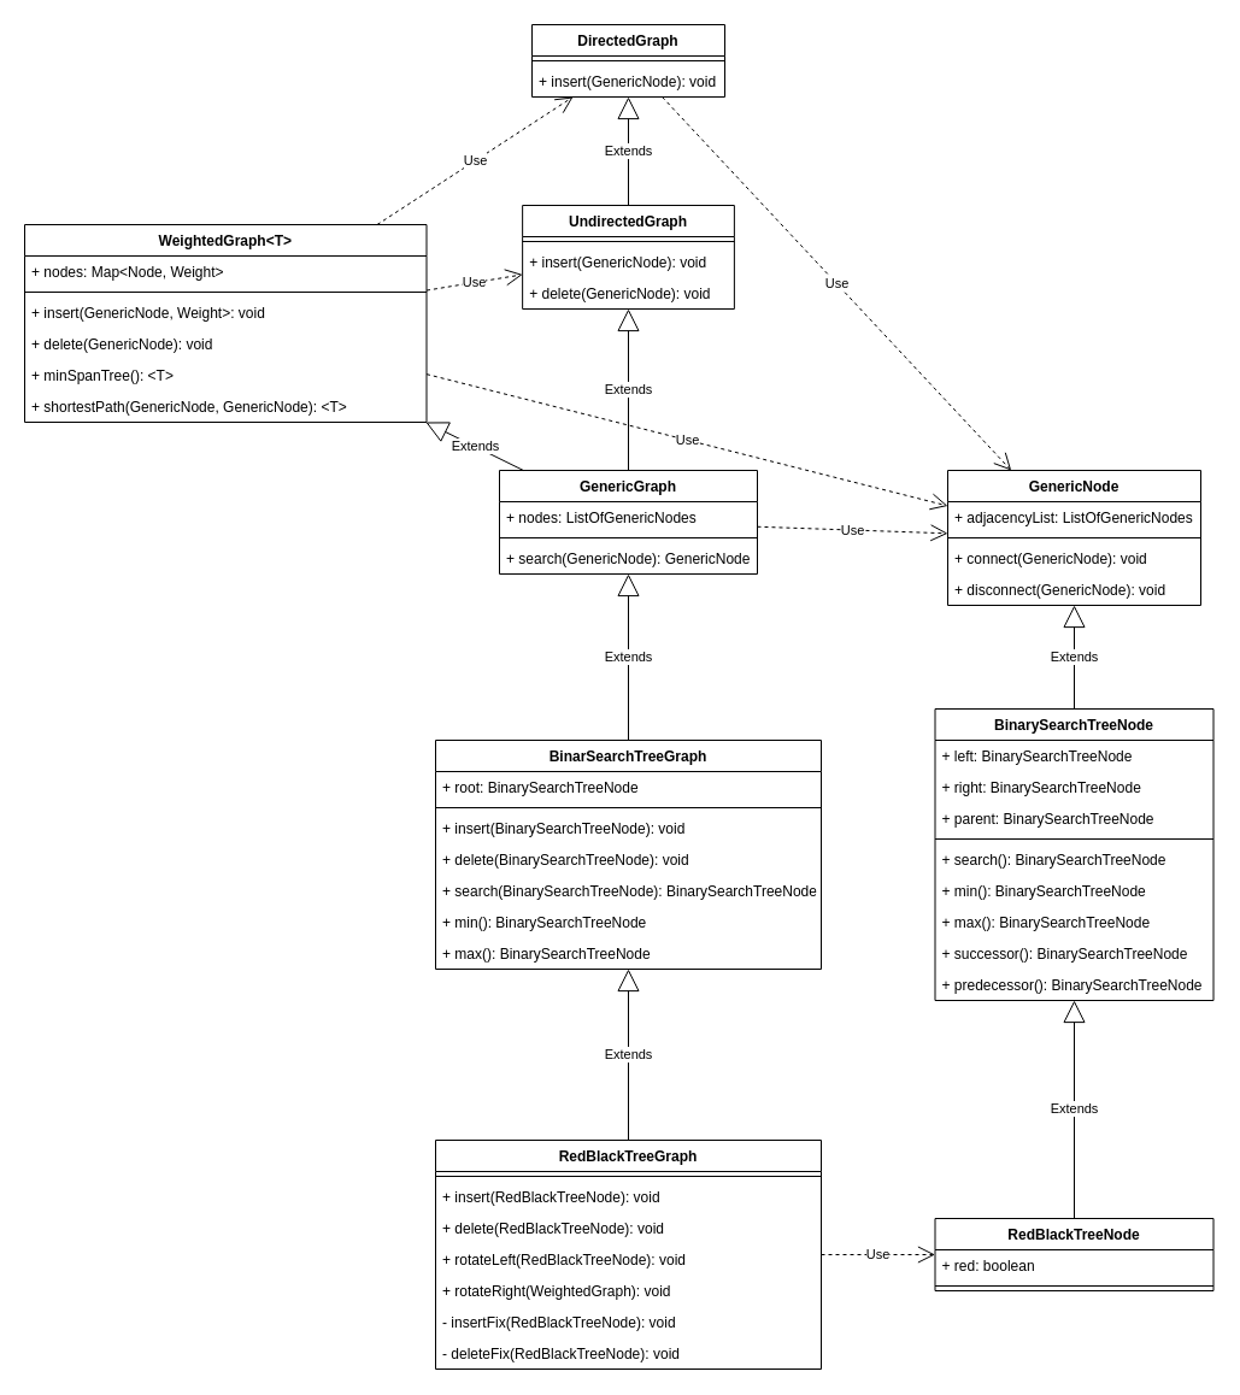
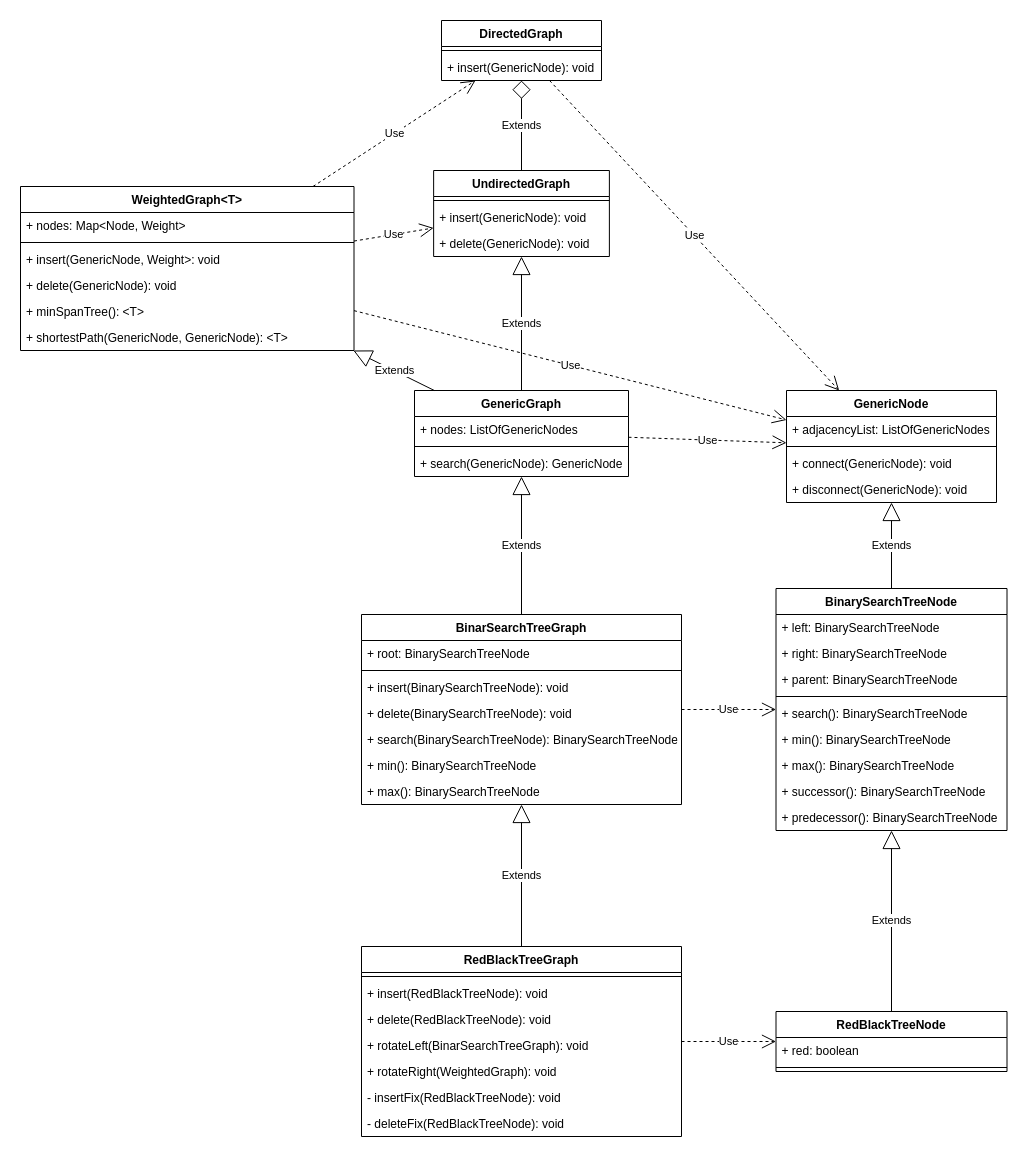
  <mxCell id="0" />
  <mxCell id="1" parent="0" />
  <mxCell id="2" value="GenericGraph" style="swimlane;fontStyle=1;align=center;verticalAlign=top;childLayout=stackLayout;horizontal=1;startSize=26;horizontalStack=0;resizeParent=1;resizeParentMax=0;resizeLast=0;collapsible=1;marginBottom=0;" parent="1" vertex="1"><mxGeometry x="414" y="390" width="214" height="86" as="geometry" /></mxCell>
  <mxCell id="3" value="+ nodes: ListOfGenericNodes" style="text;strokeColor=none;fillColor=none;align=left;verticalAlign=top;spacingLeft=4;spacingRight=4;overflow=hidden;rotatable=0;points=[[0,0.5],[1,0.5]];portConstraint=eastwest;" parent="2" vertex="1"><mxGeometry y="26" width="214" height="26" as="geometry" /></mxCell>
  <mxCell id="4" value="" style="line;strokeWidth=1;fillColor=none;align=left;verticalAlign=middle;spacingTop=-1;spacingLeft=3;spacingRight=3;rotatable=0;labelPosition=right;points=[];portConstraint=eastwest;" parent="2" vertex="1"><mxGeometry y="52" width="214" height="8" as="geometry" /></mxCell>
  <mxCell id="5" value="+ search(GenericNode): GenericNode" style="text;strokeColor=none;fillColor=none;align=left;verticalAlign=top;spacingLeft=4;spacingRight=4;overflow=hidden;rotatable=0;points=[[0,0.5],[1,0.5]];portConstraint=eastwest;" parent="2" vertex="1"><mxGeometry y="60" width="214" height="26" as="geometry" /></mxCell>
  <mxCell id="6" value="GenericNode" style="swimlane;fontStyle=1;align=center;verticalAlign=top;childLayout=stackLayout;horizontal=1;startSize=26;horizontalStack=0;resizeParent=1;resizeParentMax=0;resizeLast=0;collapsible=1;marginBottom=0;" parent="1" vertex="1"><mxGeometry x="786" y="390" width="210" height="112" as="geometry" /></mxCell>
  <mxCell id="7" value="+ adjacencyList: ListOfGenericNodes" style="text;strokeColor=none;fillColor=none;align=left;verticalAlign=top;spacingLeft=4;spacingRight=4;overflow=hidden;rotatable=0;points=[[0,0.5],[1,0.5]];portConstraint=eastwest;" parent="6" vertex="1"><mxGeometry y="26" width="210" height="26" as="geometry" /></mxCell>
  <mxCell id="8" value="" style="line;strokeWidth=1;fillColor=none;align=left;verticalAlign=middle;spacingTop=-1;spacingLeft=3;spacingRight=3;rotatable=0;labelPosition=right;points=[];portConstraint=eastwest;" parent="6" vertex="1"><mxGeometry y="52" width="210" height="8" as="geometry" /></mxCell>
  <mxCell id="9" value="+ connect(GenericNode): void" style="text;strokeColor=none;fillColor=none;align=left;verticalAlign=top;spacingLeft=4;spacingRight=4;overflow=hidden;rotatable=0;points=[[0,0.5],[1,0.5]];portConstraint=eastwest;" parent="6" vertex="1"><mxGeometry y="60" width="210" height="26" as="geometry" /></mxCell>
  <mxCell id="10" value="+ disconnect(GenericNode): void" style="text;strokeColor=none;fillColor=none;align=left;verticalAlign=top;spacingLeft=4;spacingRight=4;overflow=hidden;rotatable=0;points=[[0,0.5],[1,0.5]];portConstraint=eastwest;" vertex="1" parent="6"><mxGeometry y="86" width="210" height="26" as="geometry" /></mxCell>
  <mxCell id="11" value="BinarySearchTreeNode" style="swimlane;fontStyle=1;align=center;verticalAlign=top;childLayout=stackLayout;horizontal=1;startSize=26;horizontalStack=0;resizeParent=1;resizeParentMax=0;resizeLast=0;collapsible=1;marginBottom=0;" parent="1" vertex="1"><mxGeometry x="775.5" y="588" width="231" height="242" as="geometry" /></mxCell>
  <mxCell id="12" value="+ left: BinarySearchTreeNode" style="text;strokeColor=none;fillColor=none;align=left;verticalAlign=top;spacingLeft=4;spacingRight=4;overflow=hidden;rotatable=0;points=[[0,0.5],[1,0.5]];portConstraint=eastwest;" parent="11" vertex="1"><mxGeometry y="26" width="231" height="26" as="geometry" /></mxCell>
  <mxCell id="13" value="+ right: BinarySearchTreeNode" style="text;strokeColor=none;fillColor=none;align=left;verticalAlign=top;spacingLeft=4;spacingRight=4;overflow=hidden;rotatable=0;points=[[0,0.5],[1,0.5]];portConstraint=eastwest;" parent="11" vertex="1"><mxGeometry y="52" width="231" height="26" as="geometry" /></mxCell>
  <mxCell id="14" value="+ parent: BinarySearchTreeNode" style="text;strokeColor=none;fillColor=none;align=left;verticalAlign=top;spacingLeft=4;spacingRight=4;overflow=hidden;rotatable=0;points=[[0,0.5],[1,0.5]];portConstraint=eastwest;" parent="11" vertex="1"><mxGeometry y="78" width="231" height="26" as="geometry" /></mxCell>
  <mxCell id="15" value="" style="line;strokeWidth=1;fillColor=none;align=left;verticalAlign=middle;spacingTop=-1;spacingLeft=3;spacingRight=3;rotatable=0;labelPosition=right;points=[];portConstraint=eastwest;" parent="11" vertex="1"><mxGeometry y="104" width="231" height="8" as="geometry" /></mxCell>
  <mxCell id="16" value="+ search(): BinarySearchTreeNode" style="text;strokeColor=none;fillColor=none;align=left;verticalAlign=top;spacingLeft=4;spacingRight=4;overflow=hidden;rotatable=0;points=[[0,0.5],[1,0.5]];portConstraint=eastwest;" parent="11" vertex="1"><mxGeometry y="112" width="231" height="26" as="geometry" /></mxCell>
  <mxCell id="17" value="+ min(): BinarySearchTreeNode" style="text;strokeColor=none;fillColor=none;align=left;verticalAlign=top;spacingLeft=4;spacingRight=4;overflow=hidden;rotatable=0;points=[[0,0.5],[1,0.5]];portConstraint=eastwest;" parent="11" vertex="1"><mxGeometry y="138" width="231" height="26" as="geometry" /></mxCell>
  <mxCell id="18" value="+ max(): BinarySearchTreeNode" style="text;strokeColor=none;fillColor=none;align=left;verticalAlign=top;spacingLeft=4;spacingRight=4;overflow=hidden;rotatable=0;points=[[0,0.5],[1,0.5]];portConstraint=eastwest;" parent="11" vertex="1"><mxGeometry y="164" width="231" height="26" as="geometry" /></mxCell>
  <mxCell id="19" value="+ successor(): BinarySearchTreeNode" style="text;strokeColor=none;fillColor=none;align=left;verticalAlign=top;spacingLeft=4;spacingRight=4;overflow=hidden;rotatable=0;points=[[0,0.5],[1,0.5]];portConstraint=eastwest;" parent="11" vertex="1"><mxGeometry y="190" width="231" height="26" as="geometry" /></mxCell>
  <mxCell id="20" value="+ predecessor(): BinarySearchTreeNode" style="text;strokeColor=none;fillColor=none;align=left;verticalAlign=top;spacingLeft=4;spacingRight=4;overflow=hidden;rotatable=0;points=[[0,0.5],[1,0.5]];portConstraint=eastwest;" parent="11" vertex="1"><mxGeometry y="216" width="231" height="26" as="geometry" /></mxCell>
  <mxCell id="21" value="BinarSearchTreeGraph" style="swimlane;fontStyle=1;align=center;verticalAlign=top;childLayout=stackLayout;horizontal=1;startSize=26;horizontalStack=0;resizeParent=1;resizeParentMax=0;resizeLast=0;collapsible=1;marginBottom=0;" parent="1" vertex="1"><mxGeometry x="361" y="614" width="320" height="190" as="geometry" /></mxCell>
  <mxCell id="22" value="+ root: BinarySearchTreeNode" style="text;strokeColor=none;fillColor=none;align=left;verticalAlign=top;spacingLeft=4;spacingRight=4;overflow=hidden;rotatable=0;points=[[0,0.5],[1,0.5]];portConstraint=eastwest;" parent="21" vertex="1"><mxGeometry y="26" width="320" height="26" as="geometry" /></mxCell>
  <mxCell id="23" value="" style="line;strokeWidth=1;fillColor=none;align=left;verticalAlign=middle;spacingTop=-1;spacingLeft=3;spacingRight=3;rotatable=0;labelPosition=right;points=[];portConstraint=eastwest;" parent="21" vertex="1"><mxGeometry y="52" width="320" height="8" as="geometry" /></mxCell>
  <mxCell id="24" value="+ insert(BinarySearchTreeNode): void" style="text;strokeColor=none;fillColor=none;align=left;verticalAlign=top;spacingLeft=4;spacingRight=4;overflow=hidden;rotatable=0;points=[[0,0.5],[1,0.5]];portConstraint=eastwest;" parent="21" vertex="1"><mxGeometry y="60" width="320" height="26" as="geometry" /></mxCell>
  <mxCell id="25" value="+ delete(BinarySearchTreeNode): void" style="text;strokeColor=none;fillColor=none;align=left;verticalAlign=top;spacingLeft=4;spacingRight=4;overflow=hidden;rotatable=0;points=[[0,0.5],[1,0.5]];portConstraint=eastwest;" parent="21" vertex="1"><mxGeometry y="86" width="320" height="26" as="geometry" /></mxCell>
  <mxCell id="26" value="+ search(BinarySearchTreeNode): BinarySearchTreeNode" style="text;strokeColor=none;fillColor=none;align=left;verticalAlign=top;spacingLeft=4;spacingRight=4;overflow=hidden;rotatable=0;points=[[0,0.5],[1,0.5]];portConstraint=eastwest;" parent="21" vertex="1"><mxGeometry y="112" width="320" height="26" as="geometry" /></mxCell>
  <mxCell id="27" value="+ min(): BinarySearchTreeNode" style="text;strokeColor=none;fillColor=none;align=left;verticalAlign=top;spacingLeft=4;spacingRight=4;overflow=hidden;rotatable=0;points=[[0,0.5],[1,0.5]];portConstraint=eastwest;" parent="21" vertex="1"><mxGeometry y="138" width="320" height="26" as="geometry" /></mxCell>
  <mxCell id="28" value="+ max(): BinarySearchTreeNode" style="text;strokeColor=none;fillColor=none;align=left;verticalAlign=top;spacingLeft=4;spacingRight=4;overflow=hidden;rotatable=0;points=[[0,0.5],[1,0.5]];portConstraint=eastwest;" parent="21" vertex="1"><mxGeometry y="164" width="320" height="26" as="geometry" /></mxCell>
  <mxCell id="29" value="Extends" style="endArrow=block;endSize=16;endFill=0;html=1;rounded=0;" parent="1" source="11" target="6" edge="1"><mxGeometry width="160" relative="1" as="geometry"><mxPoint x="615.5" y="1010" as="sourcePoint" /><mxPoint x="775.5" y="1010" as="targetPoint" /></mxGeometry></mxCell>
  <mxCell id="30" value="Extends" style="endArrow=block;endSize=16;endFill=0;html=1;rounded=0;" parent="1" source="21" target="2" edge="1"><mxGeometry width="160" relative="1" as="geometry"><mxPoint x="790" y="935" as="sourcePoint" /><mxPoint x="950" y="935" as="targetPoint" /></mxGeometry></mxCell>
+ <mxCell id="31" value="Use" style="endArrow=open;endSize=12;dashed=1;html=1;rounded=0;" parent="1" source="21" target="11" edge="1"><mxGeometry width="160" relative="1" as="geometry"><mxPoint x="521" y="890" as="sourcePoint" /><mxPoint x="681" y="890" as="targetPoint" /></mxGeometry></mxCell>
  <mxCell id="32" value="Use" style="endArrow=open;endSize=12;dashed=1;html=1;rounded=0;" parent="1" source="2" target="6" edge="1"><mxGeometry width="160" relative="1" as="geometry"><mxPoint x="390" y="970" as="sourcePoint" /><mxPoint x="550" y="970" as="targetPoint" /></mxGeometry></mxCell>
  <mxCell id="33" value="RedBlackTreeNode" style="swimlane;fontStyle=1;align=center;verticalAlign=top;childLayout=stackLayout;horizontal=1;startSize=26;horizontalStack=0;resizeParent=1;resizeParentMax=0;resizeLast=0;collapsible=1;marginBottom=0;" parent="1" vertex="1"><mxGeometry x="775.5" y="1011" width="231" height="60" as="geometry" /></mxCell>
  <mxCell id="34" value="+ red: boolean" style="text;strokeColor=none;fillColor=none;align=left;verticalAlign=top;spacingLeft=4;spacingRight=4;overflow=hidden;rotatable=0;points=[[0,0.5],[1,0.5]];portConstraint=eastwest;" parent="33" vertex="1"><mxGeometry y="26" width="231" height="26" as="geometry" /></mxCell>
  <mxCell id="35" value="" style="line;strokeWidth=1;fillColor=none;align=left;verticalAlign=middle;spacingTop=-1;spacingLeft=3;spacingRight=3;rotatable=0;labelPosition=right;points=[];portConstraint=eastwest;" parent="33" vertex="1"><mxGeometry y="52" width="231" height="8" as="geometry" /></mxCell>
  <mxCell id="36" value="RedBlackTreeGraph" style="swimlane;fontStyle=1;align=center;verticalAlign=top;childLayout=stackLayout;horizontal=1;startSize=26;horizontalStack=0;resizeParent=1;resizeParentMax=0;resizeLast=0;collapsible=1;marginBottom=0;" parent="1" vertex="1"><mxGeometry x="361" y="946" width="320" height="190" as="geometry" /></mxCell>
  <mxCell id="37" value="" style="line;strokeWidth=1;fillColor=none;align=left;verticalAlign=middle;spacingTop=-1;spacingLeft=3;spacingRight=3;rotatable=0;labelPosition=right;points=[];portConstraint=eastwest;" parent="36" vertex="1"><mxGeometry y="26" width="320" height="8" as="geometry" /></mxCell>
  <mxCell id="38" value="+ insert(RedBlackTreeNode): void" style="text;strokeColor=none;fillColor=none;align=left;verticalAlign=top;spacingLeft=4;spacingRight=4;overflow=hidden;rotatable=0;points=[[0,0.5],[1,0.5]];portConstraint=eastwest;" parent="36" vertex="1"><mxGeometry y="34" width="320" height="26" as="geometry" /></mxCell>
  <mxCell id="39" value="+ delete(RedBlackTreeNode): void" style="text;strokeColor=none;fillColor=none;align=left;verticalAlign=top;spacingLeft=4;spacingRight=4;overflow=hidden;rotatable=0;points=[[0,0.5],[1,0.5]];portConstraint=eastwest;" parent="36" vertex="1"><mxGeometry y="60" width="320" height="26" as="geometry" /></mxCell>
- <mxCell id="40" value="+ rotateLeft(RedBlackTreeNode): void" style="text;strokeColor=none;fillColor=none;align=left;verticalAlign=top;spacingLeft=4;spacingRight=4;overflow=hidden;rotatable=0;points=[[0,0.5],[1,0.5]];portConstraint=eastwest;" parent="36" vertex="1"><mxGeometry y="86" width="320" height="26" as="geometry" /></mxCell>
+ <mxCell id="40" value="+ rotateLeft(BinarSearchTreeGraph): void" style="text;strokeColor=none;fillColor=none;align=left;verticalAlign=top;spacingLeft=4;spacingRight=4;overflow=hidden;rotatable=0;points=[[0,0.5],[1,0.5]];portConstraint=eastwest;" parent="36" vertex="1"><mxGeometry y="86" width="320" height="26" as="geometry" /></mxCell>
  <mxCell id="41" value="+ rotateRight(WeightedGraph): void" style="text;strokeColor=none;fillColor=none;align=left;verticalAlign=top;spacingLeft=4;spacingRight=4;overflow=hidden;rotatable=0;points=[[0,0.5],[1,0.5]];portConstraint=eastwest;" parent="36" vertex="1"><mxGeometry y="112" width="320" height="26" as="geometry" /></mxCell>
  <mxCell id="42" value="- insertFix(RedBlackTreeNode): void" style="text;strokeColor=none;fillColor=none;align=left;verticalAlign=top;spacingLeft=4;spacingRight=4;overflow=hidden;rotatable=0;points=[[0,0.5],[1,0.5]];portConstraint=eastwest;" parent="36" vertex="1"><mxGeometry y="138" width="320" height="26" as="geometry" /></mxCell>
  <mxCell id="43" value="- deleteFix(RedBlackTreeNode): void" style="text;strokeColor=none;fillColor=none;align=left;verticalAlign=top;spacingLeft=4;spacingRight=4;overflow=hidden;rotatable=0;points=[[0,0.5],[1,0.5]];portConstraint=eastwest;" parent="36" vertex="1"><mxGeometry y="164" width="320" height="26" as="geometry" /></mxCell>
  <mxCell id="44" value="Use" style="endArrow=open;endSize=12;dashed=1;html=1;rounded=0;" parent="1" source="36" target="33" edge="1"><mxGeometry width="160" relative="1" as="geometry"><mxPoint x="521" y="1222" as="sourcePoint" /><mxPoint x="681" y="1222" as="targetPoint" /></mxGeometry></mxCell>
  <mxCell id="45" value="Extends" style="endArrow=block;endSize=16;endFill=0;html=1;rounded=0;" parent="1" source="33" target="11" edge="1"><mxGeometry width="160" relative="1" as="geometry"><mxPoint x="600" y="830" as="sourcePoint" /><mxPoint x="760" y="830" as="targetPoint" /></mxGeometry></mxCell>
  <mxCell id="46" value="Extends" style="endArrow=block;endSize=16;endFill=0;html=1;rounded=0;" parent="1" source="36" target="21" edge="1"><mxGeometry width="160" relative="1" as="geometry"><mxPoint x="600" y="830" as="sourcePoint" /><mxPoint x="760" y="830" as="targetPoint" /></mxGeometry></mxCell>
  <mxCell id="47" value="WeightedGraph&lt;T&gt;" style="swimlane;fontStyle=1;align=center;verticalAlign=top;childLayout=stackLayout;horizontal=1;startSize=26;horizontalStack=0;resizeParent=1;resizeParentMax=0;resizeLast=0;collapsible=1;marginBottom=0;" parent="1" vertex="1"><mxGeometry x="20" y="186" width="333.5" height="164" as="geometry" /></mxCell>
  <mxCell id="48" value="+ nodes: Map&lt;Node, Weight&gt;" style="text;strokeColor=none;fillColor=none;align=left;verticalAlign=top;spacingLeft=4;spacingRight=4;overflow=hidden;rotatable=0;points=[[0,0.5],[1,0.5]];portConstraint=eastwest;" parent="47" vertex="1"><mxGeometry y="26" width="333.5" height="26" as="geometry" /></mxCell>
  <mxCell id="49" value="" style="line;strokeWidth=1;fillColor=none;align=left;verticalAlign=middle;spacingTop=-1;spacingLeft=3;spacingRight=3;rotatable=0;labelPosition=right;points=[];portConstraint=eastwest;" parent="47" vertex="1"><mxGeometry y="52" width="333.5" height="8" as="geometry" /></mxCell>
  <mxCell id="50" value="+ insert(GenericNode, Weight&gt;: void" style="text;strokeColor=none;fillColor=none;align=left;verticalAlign=top;spacingLeft=4;spacingRight=4;overflow=hidden;rotatable=0;points=[[0,0.5],[1,0.5]];portConstraint=eastwest;" parent="47" vertex="1"><mxGeometry y="60" width="333.5" height="26" as="geometry" /></mxCell>
  <mxCell id="51" value="+ delete(GenericNode): void" style="text;strokeColor=none;fillColor=none;align=left;verticalAlign=top;spacingLeft=4;spacingRight=4;overflow=hidden;rotatable=0;points=[[0,0.5],[1,0.5]];portConstraint=eastwest;" parent="47" vertex="1"><mxGeometry y="86" width="333.5" height="26" as="geometry" /></mxCell>
  <mxCell id="52" value="+ minSpanTree(): &lt;T&gt;" style="text;strokeColor=none;fillColor=none;align=left;verticalAlign=top;spacingLeft=4;spacingRight=4;overflow=hidden;rotatable=0;points=[[0,0.5],[1,0.5]];portConstraint=eastwest;" parent="47" vertex="1"><mxGeometry y="112" width="333.5" height="26" as="geometry" /></mxCell>
  <mxCell id="53" value="+ shortestPath(GenericNode, GenericNode): &lt;T&gt;" style="text;strokeColor=none;fillColor=none;align=left;verticalAlign=top;spacingLeft=4;spacingRight=4;overflow=hidden;rotatable=0;points=[[0,0.5],[1,0.5]];portConstraint=eastwest;" parent="47" vertex="1"><mxGeometry y="138" width="333.5" height="26" as="geometry" /></mxCell>
  <mxCell id="54" value="UndirectedGraph" style="swimlane;fontStyle=1;align=center;verticalAlign=top;childLayout=stackLayout;horizontal=1;startSize=26;horizontalStack=0;resizeParent=1;resizeParentMax=0;resizeLast=0;collapsible=1;marginBottom=0;" parent="1" vertex="1"><mxGeometry x="433.13" y="170" width="175.75" height="86" as="geometry" /></mxCell>
  <mxCell id="55" value="" style="line;strokeWidth=1;fillColor=none;align=left;verticalAlign=middle;spacingTop=-1;spacingLeft=3;spacingRight=3;rotatable=0;labelPosition=right;points=[];portConstraint=eastwest;" parent="54" vertex="1"><mxGeometry y="26" width="175.75" height="8" as="geometry" /></mxCell>
  <mxCell id="56" value="+ insert(GenericNode): void" style="text;strokeColor=none;fillColor=none;align=left;verticalAlign=top;spacingLeft=4;spacingRight=4;overflow=hidden;rotatable=0;points=[[0,0.5],[1,0.5]];portConstraint=eastwest;" parent="54" vertex="1"><mxGeometry y="34" width="175.75" height="26" as="geometry" /></mxCell>
  <mxCell id="57" value="+ delete(GenericNode): void" style="text;strokeColor=none;fillColor=none;align=left;verticalAlign=top;spacingLeft=4;spacingRight=4;overflow=hidden;rotatable=0;points=[[0,0.5],[1,0.5]];portConstraint=eastwest;" parent="54" vertex="1"><mxGeometry y="60" width="175.75" height="26" as="geometry" /></mxCell>
  <mxCell id="58" value="DirectedGraph" style="swimlane;fontStyle=1;align=center;verticalAlign=top;childLayout=stackLayout;horizontal=1;startSize=26;horizontalStack=0;resizeParent=1;resizeParentMax=0;resizeLast=0;collapsible=1;marginBottom=0;" parent="1" vertex="1"><mxGeometry x="441" y="20" width="160" height="60" as="geometry" /></mxCell>
  <mxCell id="59" value="" style="line;strokeWidth=1;fillColor=none;align=left;verticalAlign=middle;spacingTop=-1;spacingLeft=3;spacingRight=3;rotatable=0;labelPosition=right;points=[];portConstraint=eastwest;" parent="58" vertex="1"><mxGeometry y="26" width="160" height="8" as="geometry" /></mxCell>
  <mxCell id="60" value="+ insert(GenericNode): void" style="text;strokeColor=none;fillColor=none;align=left;verticalAlign=top;spacingLeft=4;spacingRight=4;overflow=hidden;rotatable=0;points=[[0,0.5],[1,0.5]];portConstraint=eastwest;" parent="58" vertex="1"><mxGeometry y="34" width="160" height="26" as="geometry" /></mxCell>
- <mxCell id="61" value="Extends" style="endArrow=block;endSize=16;endFill=0;html=1;rounded=0;" parent="1" source="54" target="58" edge="1"><mxGeometry width="160" relative="1" as="geometry"><mxPoint x="600" y="310" as="sourcePoint" /><mxPoint x="760" y="310" as="targetPoint" /></mxGeometry></mxCell>
+ <mxCell id="61" value="Extends" style="endArrow=diamond;endSize=16;endFill=0;html=1;rounded=0;" parent="1" source="54" target="58" edge="1"><mxGeometry width="160" relative="1" as="geometry"><mxPoint x="600" y="310" as="sourcePoint" /><mxPoint x="760" y="310" as="targetPoint" /></mxGeometry></mxCell>
  <mxCell id="62" value="Extends" style="endArrow=block;endSize=16;endFill=0;html=1;rounded=0;" parent="1" source="2" target="54" edge="1"><mxGeometry width="160" relative="1" as="geometry"><mxPoint x="600" y="310" as="sourcePoint" /><mxPoint x="760" y="310" as="targetPoint" /></mxGeometry></mxCell>
  <mxCell id="63" value="Extends" style="endArrow=block;endSize=16;endFill=0;html=1;rounded=0;" parent="1" source="2" target="47" edge="1"><mxGeometry width="160" relative="1" as="geometry"><mxPoint x="600" y="310" as="sourcePoint" /><mxPoint x="760" y="310" as="targetPoint" /></mxGeometry></mxCell>
  <mxCell id="64" value="Use" style="endArrow=open;endSize=12;dashed=1;html=1;rounded=0;" parent="1" source="47" target="58" edge="1"><mxGeometry width="160" relative="1" as="geometry"><mxPoint x="600" y="310" as="sourcePoint" /><mxPoint x="760" y="310" as="targetPoint" /></mxGeometry></mxCell>
  <mxCell id="65" value="Use" style="endArrow=open;endSize=12;dashed=1;html=1;rounded=0;" parent="1" source="47" target="54" edge="1"><mxGeometry width="160" relative="1" as="geometry"><mxPoint x="600" y="310" as="sourcePoint" /><mxPoint x="760" y="310" as="targetPoint" /></mxGeometry></mxCell>
  <mxCell id="66" value="Use" style="endArrow=open;endSize=12;dashed=1;html=1;rounded=0;" parent="1" source="47" target="6" edge="1"><mxGeometry width="160" relative="1" as="geometry"><mxPoint x="600" y="310" as="sourcePoint" /><mxPoint x="760" y="310" as="targetPoint" /></mxGeometry></mxCell>
  <mxCell id="67" value="Use" style="endArrow=open;endSize=12;dashed=1;html=1;rounded=0;" parent="1" source="58" target="6" edge="1"><mxGeometry width="160" relative="1" as="geometry"><mxPoint x="600" y="310" as="sourcePoint" /><mxPoint x="760" y="310" as="targetPoint" /></mxGeometry></mxCell>
